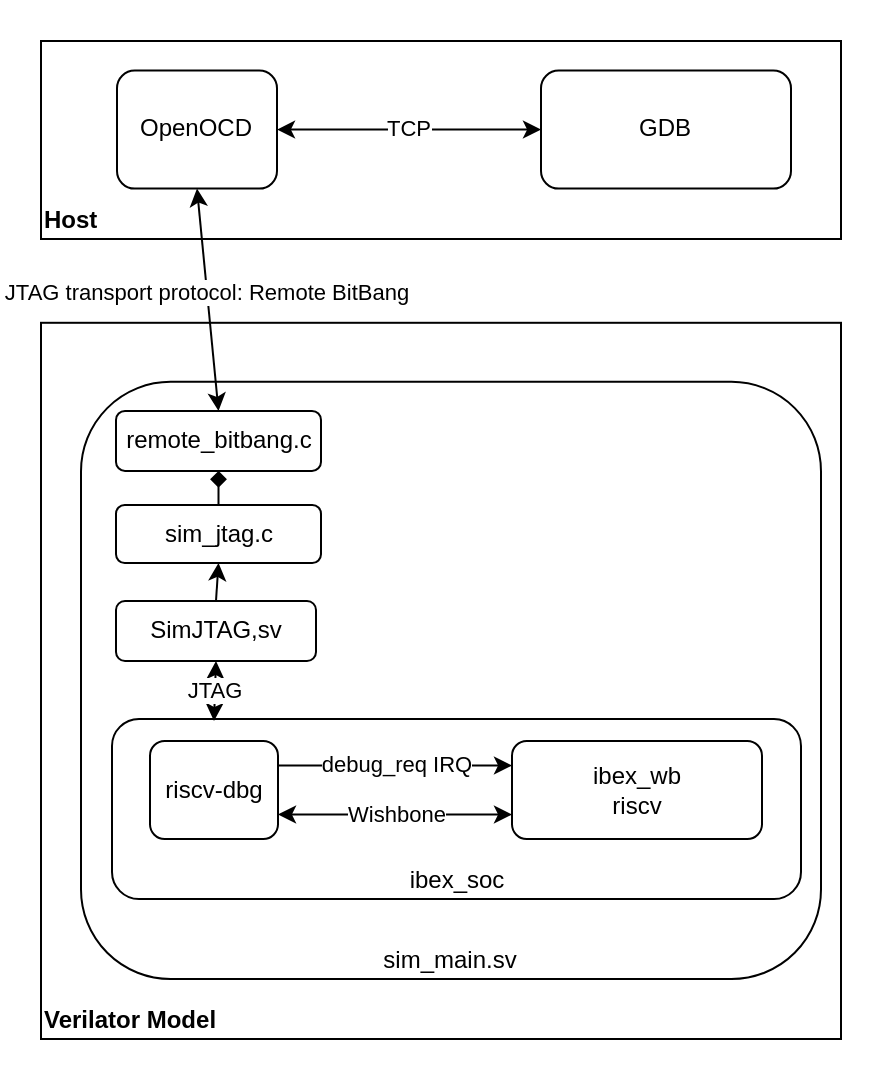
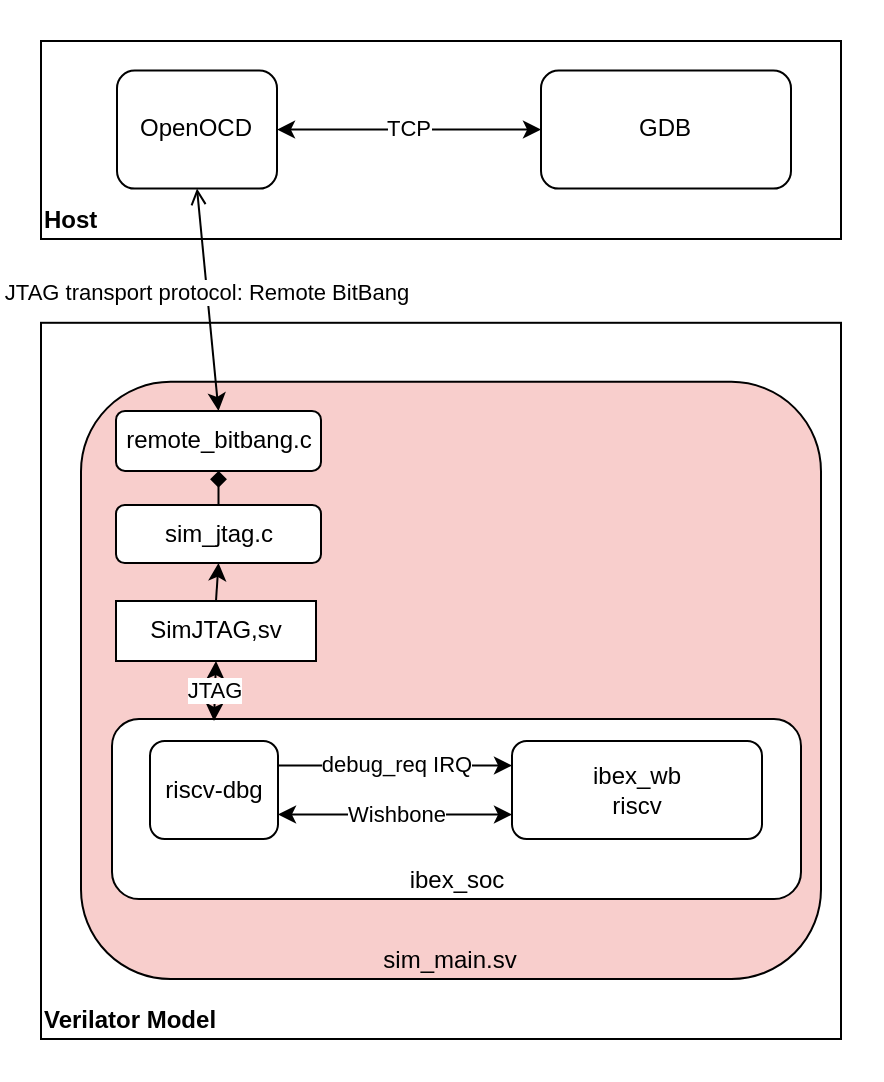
  <mxCell id="0" />
  <mxCell id="1" parent="0" />
  <mxCell id="2" value="Verilator Model" style="rounded=0;whiteSpace=wrap;html=1;align=left;verticalAlign=bottom;fontStyle=1" parent="1" vertex="1"><mxGeometry x="20" y="160.9" width="400" height="358.1" as="geometry" /></mxCell>
- <mxCell id="3" value="sim_main.sv" style="rounded=1;whiteSpace=wrap;html=1;verticalAlign=bottom;" parent="1" vertex="1"><mxGeometry x="40" y="190.43" width="370" height="298.57" as="geometry" /></mxCell>
+ <mxCell id="3" value="sim_main.sv" style="rounded=1;whiteSpace=wrap;html=1;verticalAlign=bottom;fillColor=#f8cecc;" parent="1" vertex="1"><mxGeometry x="40" y="190.43" width="370" height="298.57" as="geometry" /></mxCell>
  <mxCell id="4" value="ibex_soc" style="rounded=1;whiteSpace=wrap;html=1;verticalAlign=bottom;" parent="1" vertex="1"><mxGeometry x="55.5" y="359" width="344.5" height="90" as="geometry" /></mxCell>
  <mxCell id="5" value="Host" style="rounded=0;whiteSpace=wrap;html=1;verticalAlign=bottom;align=left;fontStyle=1" parent="1" vertex="1"><mxGeometry x="20" y="20" width="400" height="99" as="geometry" /></mxCell>
  <mxCell id="6" value="ibex_wb&lt;br&gt;riscv" style="rounded=1;whiteSpace=wrap;html=1;" parent="1" vertex="1"><mxGeometry x="255.5" y="370" width="125" height="49" as="geometry" /></mxCell>
- <mxCell id="7" value="JTAG transport protocol: Remote BitBang" style="endArrow=classic;startArrow=classic;html=1;rounded=0;exitX=0.5;exitY=0;exitDx=0;exitDy=0;entryX=0.5;entryY=1;entryDx=0;entryDy=0;" parent="1" source="11" target="8" edge="1"><mxGeometry x="0.06" width="50" height="50" relative="1" as="geometry"><mxPoint x="70" y="87.095" as="sourcePoint" /><mxPoint x="95" y="13.286" as="targetPoint" /><mxPoint as="offset" /></mxGeometry></mxCell>
+ <mxCell id="7" value="JTAG transport protocol: Remote BitBang" style="endArrow=open;startArrow=classic;html=1;rounded=0;exitX=0.5;exitY=0;exitDx=0;exitDy=0;entryX=0.5;entryY=1;entryDx=0;entryDy=0;" parent="1" source="11" target="8" edge="1"><mxGeometry x="0.06" width="50" height="50" relative="1" as="geometry"><mxPoint x="70" y="87.095" as="sourcePoint" /><mxPoint x="95" y="13.286" as="targetPoint" /><mxPoint as="offset" /></mxGeometry></mxCell>
  <mxCell id="8" value="OpenOCD" style="rounded=1;whiteSpace=wrap;html=1;" parent="1" vertex="1"><mxGeometry x="58" y="34.762" width="80" height="59.048" as="geometry" /></mxCell>
  <mxCell id="9" value="GDB" style="rounded=1;whiteSpace=wrap;html=1;" parent="1" vertex="1"><mxGeometry x="270" y="34.762" width="125" height="59.048" as="geometry" /></mxCell>
  <mxCell id="10" value="TCP" style="endArrow=classic;startArrow=classic;html=1;rounded=0;exitX=1;exitY=0.5;exitDx=0;exitDy=0;entryX=0;entryY=0.5;entryDx=0;entryDy=0;" parent="1" source="8" target="9" edge="1"><mxGeometry width="50" height="50" relative="1" as="geometry"><mxPoint x="170" y="108.571" as="sourcePoint" /><mxPoint x="232.5" y="34.762" as="targetPoint" /></mxGeometry></mxCell>
  <mxCell id="11" value="remote_bitbang.c" style="rounded=1;whiteSpace=wrap;html=1;" parent="1" vertex="1"><mxGeometry x="57.5" y="204.95" width="102.5" height="30" as="geometry" /></mxCell>
  <mxCell id="12" value="sim_jtag.c" style="rounded=1;whiteSpace=wrap;html=1;" parent="1" vertex="1"><mxGeometry x="57.5" y="252" width="102.5" height="29" as="geometry" /></mxCell>
- <mxCell id="13" value="SimJTAG,sv" style="rounded=1;whiteSpace=wrap;html=1;" parent="1" vertex="1"><mxGeometry x="57.5" y="300" width="100" height="30" as="geometry" /></mxCell>
+ <mxCell id="13" value="SimJTAG,sv" style="whiteSpace=wrap;html=1;rounded=0;" parent="1" vertex="1"><mxGeometry x="57.5" y="300" width="100" height="30" as="geometry" /></mxCell>
  <mxCell id="14" value="" style="endArrow=classic;html=1;rounded=0;exitX=0.5;exitY=0;exitDx=0;exitDy=0;entryX=0.5;entryY=1;entryDx=0;entryDy=0;" parent="1" source="13" target="12" edge="1"><mxGeometry width="50" height="50" relative="1" as="geometry"><mxPoint x="-50" y="380" as="sourcePoint" /><mxPoint x="0" y="330" as="targetPoint" /></mxGeometry></mxCell>
  <mxCell id="15" value="" style="endArrow=diamond;html=1;rounded=0;exitX=0.5;exitY=0;exitDx=0;exitDy=0;entryX=0.5;entryY=1;entryDx=0;entryDy=0;" parent="1" source="12" target="11" edge="1"><mxGeometry width="50" height="50" relative="1" as="geometry"><mxPoint x="-90" y="269" as="sourcePoint" /><mxPoint x="-40" y="219" as="targetPoint" /></mxGeometry></mxCell>
  <mxCell id="16" value="riscv-dbg" style="rounded=1;whiteSpace=wrap;html=1;" parent="1" vertex="1"><mxGeometry x="74.5" y="370" width="64" height="49" as="geometry" /></mxCell>
  <mxCell id="17" value="JTAG" style="endArrow=classic;startArrow=classic;html=1;rounded=0;entryX=0.5;entryY=1;entryDx=0;entryDy=0;exitX=0.5;exitY=0;exitDx=0;exitDy=0;" parent="1" target="13" edge="1"><mxGeometry width="50" height="50" relative="1" as="geometry"><mxPoint x="106.5" y="360" as="sourcePoint" /><mxPoint x="20" y="330" as="targetPoint" /></mxGeometry></mxCell>
  <mxCell id="18" value="Wishbone" style="endArrow=classic;startArrow=classic;html=1;rounded=0;exitX=1;exitY=0.75;exitDx=0;exitDy=0;entryX=0;entryY=0.75;entryDx=0;entryDy=0;" parent="1" source="16" target="6" edge="1"><mxGeometry width="50" height="50" relative="1" as="geometry"><mxPoint x="170" y="233.238" as="sourcePoint" /><mxPoint x="270" y="233.238" as="targetPoint" /></mxGeometry></mxCell>
  <mxCell id="19" value="debug_req IRQ" style="endArrow=classic;html=1;rounded=0;exitX=1;exitY=0.25;exitDx=0;exitDy=0;entryX=0;entryY=0.25;entryDx=0;entryDy=0;" parent="1" source="16" target="6" edge="1"><mxGeometry width="50" height="50" relative="1" as="geometry"><mxPoint x="195" y="249.476" as="sourcePoint" /><mxPoint x="257.5" y="175.667" as="targetPoint" /></mxGeometry></mxCell>
